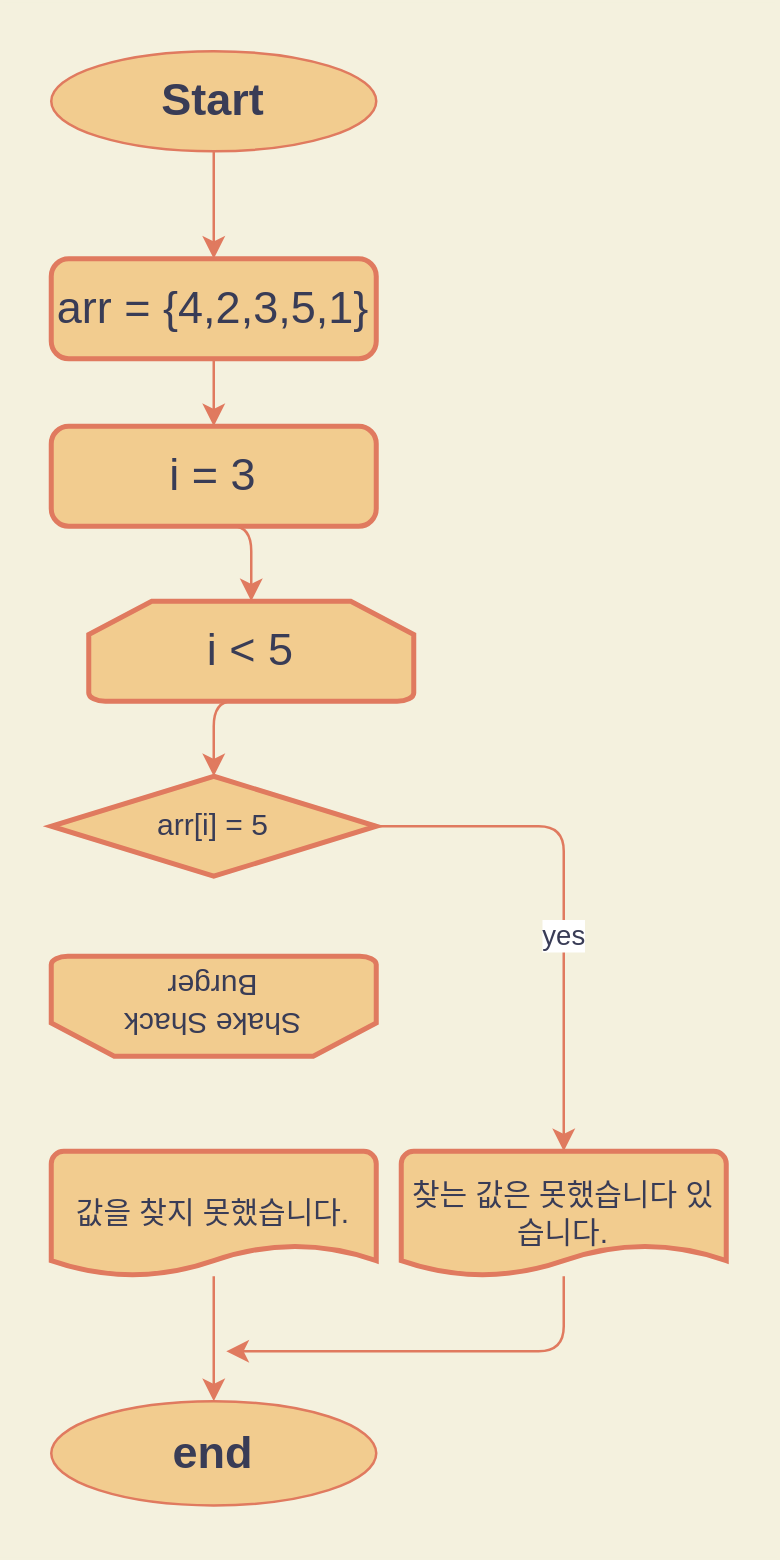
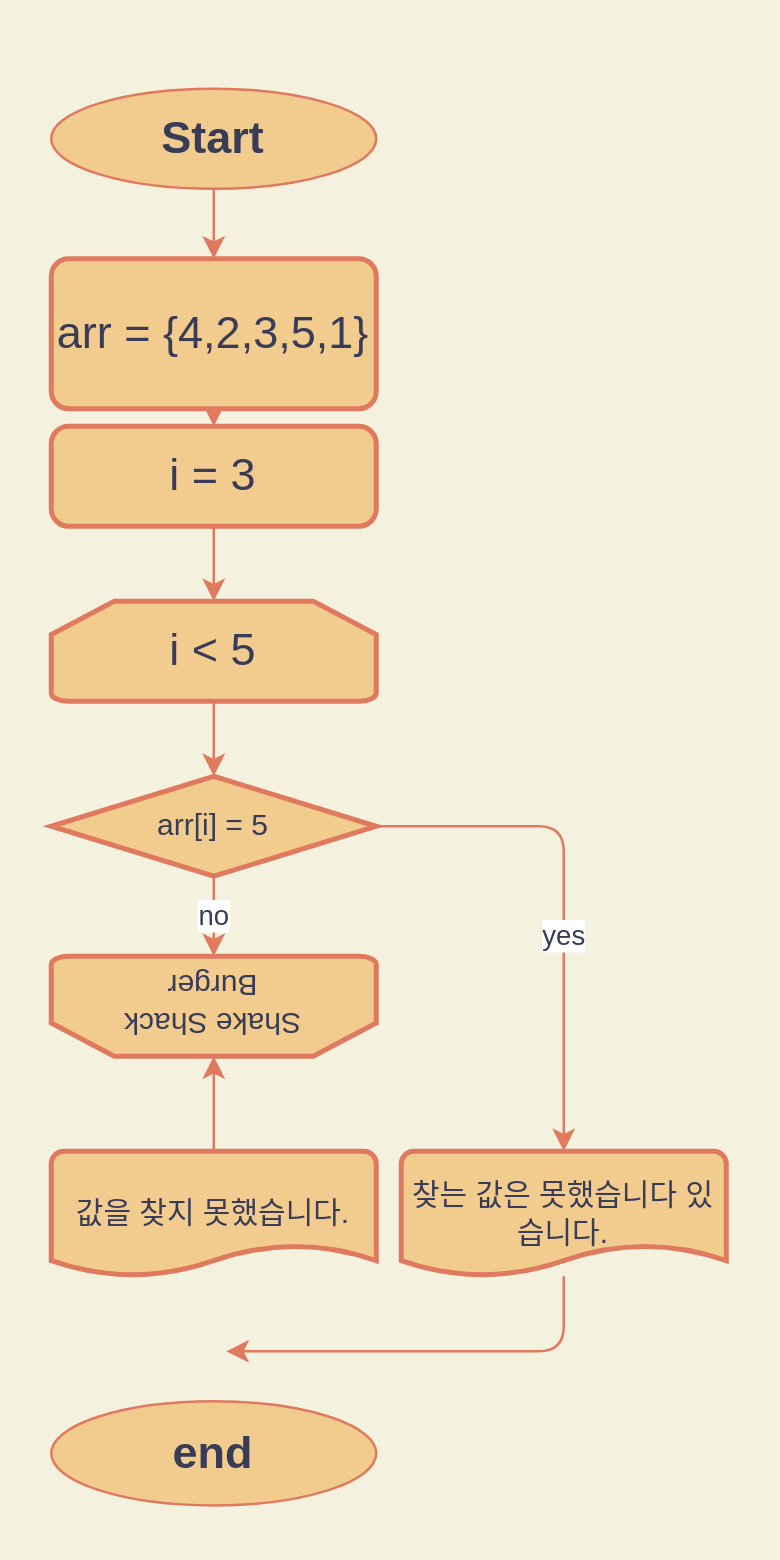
  <mxCell id="0" />
  <mxCell id="1" parent="0" />
+ <mxCell id="2" value="no" style="edgeStyle=orthogonalEdgeStyle;curved=0;rounded=1;sketch=0;orthogonalLoop=1;jettySize=auto;html=1;fontColor=#393C56;strokeColor=#E07A5F;fillColor=#F2CC8F;" edge="1" parent="1" source="4" target="18"><mxGeometry relative="1" as="geometry" /></mxCell>
  <mxCell id="3" value="yes" style="edgeStyle=orthogonalEdgeStyle;curved=0;rounded=1;sketch=0;orthogonalLoop=1;jettySize=auto;html=1;fontColor=#393C56;strokeColor=#E07A5F;fillColor=#F2CC8F;" edge="1" parent="1" source="4" target="9"><mxGeometry x="0.163" relative="1" as="geometry"><mxPoint as="offset" /></mxGeometry></mxCell>
  <mxCell id="4" value="arr[i] = 5" style="strokeWidth=2;html=1;shape=mxgraph.flowchart.decision;whiteSpace=wrap;fontSize=12;fillColor=#F2CC8F;strokeColor=#E07A5F;fontColor=#393C56;" vertex="1" parent="1"><mxGeometry x="20" y="310" width="130" height="40" as="geometry" /></mxCell>
  <mxCell id="5" value="end" style="ellipse;whiteSpace=wrap;html=1;fontSize=18;fontStyle=1;fillColor=#F2CC8F;strokeColor=#E07A5F;fontColor=#393C56;" vertex="1" parent="1"><mxGeometry x="20" y="560" width="130" height="41.67" as="geometry" /></mxCell>
  <mxCell id="6" style="edgeStyle=orthogonalEdgeStyle;curved=0;rounded=1;sketch=0;orthogonalLoop=1;jettySize=auto;html=1;exitX=0.5;exitY=1;exitDx=0;exitDy=0;entryX=0.5;entryY=0;entryDx=0;entryDy=0;entryPerimeter=0;fontColor=#393C56;strokeColor=#E07A5F;fillColor=#F2CC8F;" edge="1" parent="1" source="7" target="17"><mxGeometry relative="1" as="geometry" /></mxCell>
  <mxCell id="7" value="i = 3" style="rounded=1;whiteSpace=wrap;html=1;absoluteArcSize=1;arcSize=14;strokeWidth=2;fontSize=18;fillColor=#F2CC8F;strokeColor=#E07A5F;fontColor=#393C56;" vertex="1" parent="1"><mxGeometry x="20" y="170" width="130" height="40" as="geometry" /></mxCell>
  <mxCell id="8" style="edgeStyle=orthogonalEdgeStyle;curved=0;rounded=1;sketch=0;orthogonalLoop=1;jettySize=auto;html=1;fontColor=#393C56;strokeColor=#E07A5F;fillColor=#F2CC8F;labelBackgroundColor=#F4F1DE;" edge="1" parent="1" source="9"><mxGeometry relative="1" as="geometry"><Array as="points"><mxPoint x="225" y="540" /></Array><mxPoint x="90" y="540" as="targetPoint" /></mxGeometry></mxCell>
  <mxCell id="9" value="찾는 값은 못했습니다 있습니다." style="strokeWidth=2;html=1;shape=mxgraph.flowchart.document2;whiteSpace=wrap;size=0.25;rounded=0;sketch=0;fontColor=#393C56;fillColor=#F2CC8F;strokeColor=#E07A5F;" vertex="1" parent="1"><mxGeometry x="160" y="460" width="130" height="50" as="geometry" /></mxCell>
- <mxCell id="10" value="" style="edgeStyle=orthogonalEdgeStyle;curved=0;rounded=1;sketch=0;orthogonalLoop=1;jettySize=auto;html=1;fontColor=#393C56;strokeColor=#E07A5F;fillColor=#F2CC8F;" edge="1" parent="1" source="11" target="5"><mxGeometry relative="1" as="geometry" /></mxCell>
+ <mxCell id="10" value="" style="edgeStyle=orthogonalEdgeStyle;curved=0;rounded=1;sketch=0;orthogonalLoop=1;jettySize=auto;html=1;fontColor=#393C56;strokeColor=#E07A5F;fillColor=#F2CC8F;" edge="1" parent="1" source="11" target="18"><mxGeometry relative="1" as="geometry" /></mxCell>
  <mxCell id="11" value="값을 찾지 못했습니다." style="strokeWidth=2;html=1;shape=mxgraph.flowchart.document2;whiteSpace=wrap;size=0.25;rounded=0;sketch=0;fontColor=#393C56;fillColor=#F2CC8F;strokeColor=#E07A5F;" vertex="1" parent="1"><mxGeometry x="20" y="460" width="130" height="50" as="geometry" /></mxCell>
  <mxCell id="12" style="edgeStyle=orthogonalEdgeStyle;curved=0;rounded=1;sketch=0;orthogonalLoop=1;jettySize=auto;html=1;exitX=0.5;exitY=1;exitDx=0;exitDy=0;entryX=0.5;entryY=0;entryDx=0;entryDy=0;fontColor=#393C56;strokeColor=#E07A5F;fillColor=#F2CC8F;" edge="1" parent="1" source="13" target="7"><mxGeometry relative="1" as="geometry" /></mxCell>
- <mxCell id="13" value="arr = {4,2,3,5,1}" style="rounded=1;whiteSpace=wrap;html=1;absoluteArcSize=1;arcSize=14;strokeWidth=2;fontSize=18;fillColor=#F2CC8F;strokeColor=#E07A5F;fontColor=#393C56;" vertex="1" parent="1"><mxGeometry x="20" y="103" width="130" height="40" as="geometry" /></mxCell>
+ <mxCell id="13" value="arr = {4,2,3,5,1}" style="rounded=1;whiteSpace=wrap;html=1;absoluteArcSize=1;arcSize=14;strokeWidth=2;fontSize=18;fillColor=#F2CC8F;strokeColor=#E07A5F;fontColor=#393C56;" vertex="1" parent="1"><mxGeometry x="20" y="103" width="130" height="60" as="geometry" /></mxCell>
  <mxCell id="14" value="" style="edgeStyle=orthogonalEdgeStyle;curved=0;rounded=1;sketch=0;orthogonalLoop=1;jettySize=auto;html=1;fontColor=#393C56;strokeColor=#E07A5F;fillColor=#F2CC8F;labelBackgroundColor=#F4F1DE;" edge="1" parent="1" source="15" target="13"><mxGeometry relative="1" as="geometry" /></mxCell>
- <mxCell id="15" value="Start" style="ellipse;whiteSpace=wrap;html=1;fontSize=18;fontStyle=1;fillColor=#F2CC8F;strokeColor=#E07A5F;fontColor=#393C56;" vertex="1" parent="1"><mxGeometry x="20" y="20" width="130" height="40" as="geometry" /></mxCell>
+ <mxCell id="15" value="Start" style="ellipse;whiteSpace=wrap;html=1;fontSize=18;fontStyle=1;fillColor=#F2CC8F;strokeColor=#E07A5F;fontColor=#393C56;" vertex="1" parent="1"><mxGeometry x="20" y="35" width="130" height="40" as="geometry" /></mxCell>
  <mxCell id="16" style="edgeStyle=orthogonalEdgeStyle;curved=0;rounded=1;sketch=0;orthogonalLoop=1;jettySize=auto;html=1;exitX=0.5;exitY=1;exitDx=0;exitDy=0;exitPerimeter=0;entryX=0.5;entryY=0;entryDx=0;entryDy=0;entryPerimeter=0;fontColor=#393C56;strokeColor=#E07A5F;fillColor=#F2CC8F;" edge="1" parent="1" source="17" target="4"><mxGeometry relative="1" as="geometry" /></mxCell>
- <mxCell id="17" value="&lt;span style=&quot;font-size: 18px;&quot;&gt;i &amp;lt; 5&lt;/span&gt;" style="strokeWidth=2;html=1;shape=mxgraph.flowchart.loop_limit;whiteSpace=wrap;fillColor=#F2CC8F;strokeColor=#E07A5F;fontColor=#393C56;" vertex="1" parent="1"><mxGeometry x="35" y="240" width="130" height="40" as="geometry" /></mxCell>
+ <mxCell id="17" value="&lt;span style=&quot;font-size: 18px;&quot;&gt;i &amp;lt; 5&lt;/span&gt;" style="strokeWidth=2;html=1;shape=mxgraph.flowchart.loop_limit;whiteSpace=wrap;fillColor=#F2CC8F;strokeColor=#E07A5F;fontColor=#393C56;" vertex="1" parent="1"><mxGeometry x="20" y="240" width="130" height="40" as="geometry" /></mxCell>
  <mxCell id="18" value="Shake Shack&lt;br&gt;Burger" style="strokeWidth=2;html=1;shape=mxgraph.flowchart.loop_limit;whiteSpace=wrap;fillColor=#F2CC8F;strokeColor=#E07A5F;fontColor=#393C56;rotation=-180;" vertex="1" parent="1"><mxGeometry x="20" y="382" width="130" height="40" as="geometry" /></mxCell>
